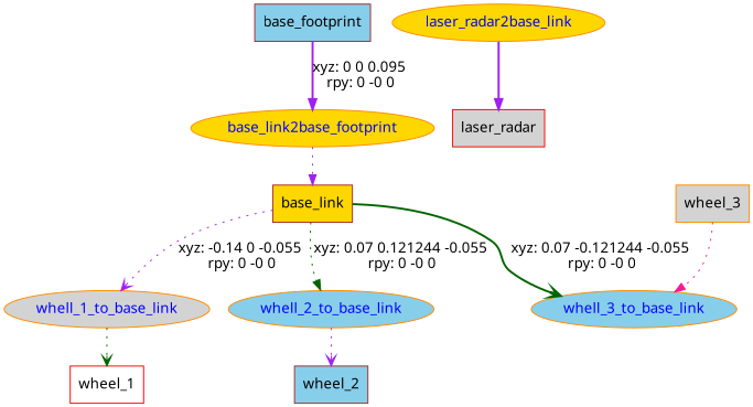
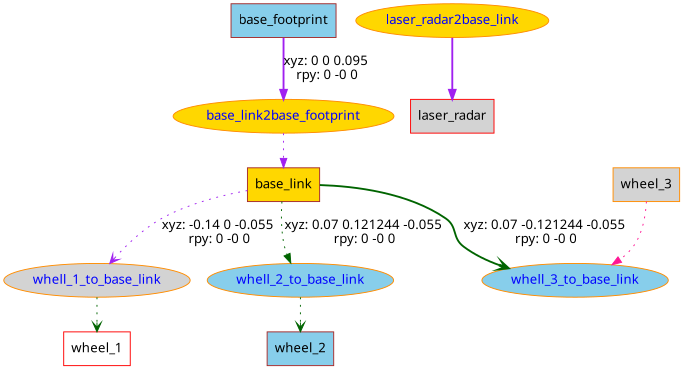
  digraph {
    fontname="Noto Sans"
    node [color=darkorange fillcolor=skyblue fontname="Noto Sans" shape=box style=filled]
    edge [arrowhead=normal color=purple fontname="Noto Sans" style=dotted]
    n1 [color=brown label=base_footprint]
    base_link2base_footprint [fillcolor=gold fontcolor=blue shape=ellipse]
    n3 [color=brown fillcolor=gold label=base_link]
    whell_1_to_base_link [fillcolor=lightgrey fontcolor=blue shape=ellipse]
    whell_2_to_base_link [fontcolor=blue shape=ellipse]
    whell_3_to_base_link [fontcolor=blue shape=ellipse]
    laser_radar2base_link [fillcolor=gold fontcolor=blue shape=ellipse]
    n8 [color=red fillcolor=lightgrey label=laser_radar]
    n9 [color=red fillcolor=white label=wheel_1]
    n10 [color=brown label=wheel_2]
    n11 [fillcolor=lightgrey label=wheel_3]
    n1 -> base_link2base_footprint [label="xyz: 0 0 0.095 \nrpy: 0 -0 0" style=bold]
    base_link2base_footprint -> n3
    n3 -> whell_1_to_base_link [arrowhead=vee label="xyz: -0.14 0 -0.055 \nrpy: 0 -0 0"]
    n3 -> whell_2_to_base_link [color=darkgreen label="xyz: 0.07 0.121244 -0.055 \nrpy: 0 -0 0"]
    n3 -> whell_3_to_base_link [arrowhead=vee color=darkgreen label="xyz: 0.07 -0.121244 -0.055 \nrpy: 0 -0 0" style=bold]
    whell_1_to_base_link -> n9 [arrowhead=vee color=darkgreen]
-   whell_2_to_base_link -> n10 [arrowhead=vee]
+   whell_2_to_base_link -> n10 [arrowhead=vee color=darkgreen]
    laser_radar2base_link -> n8 [style=bold]
    n11 -> whell_3_to_base_link [color=deeppink]
  }
